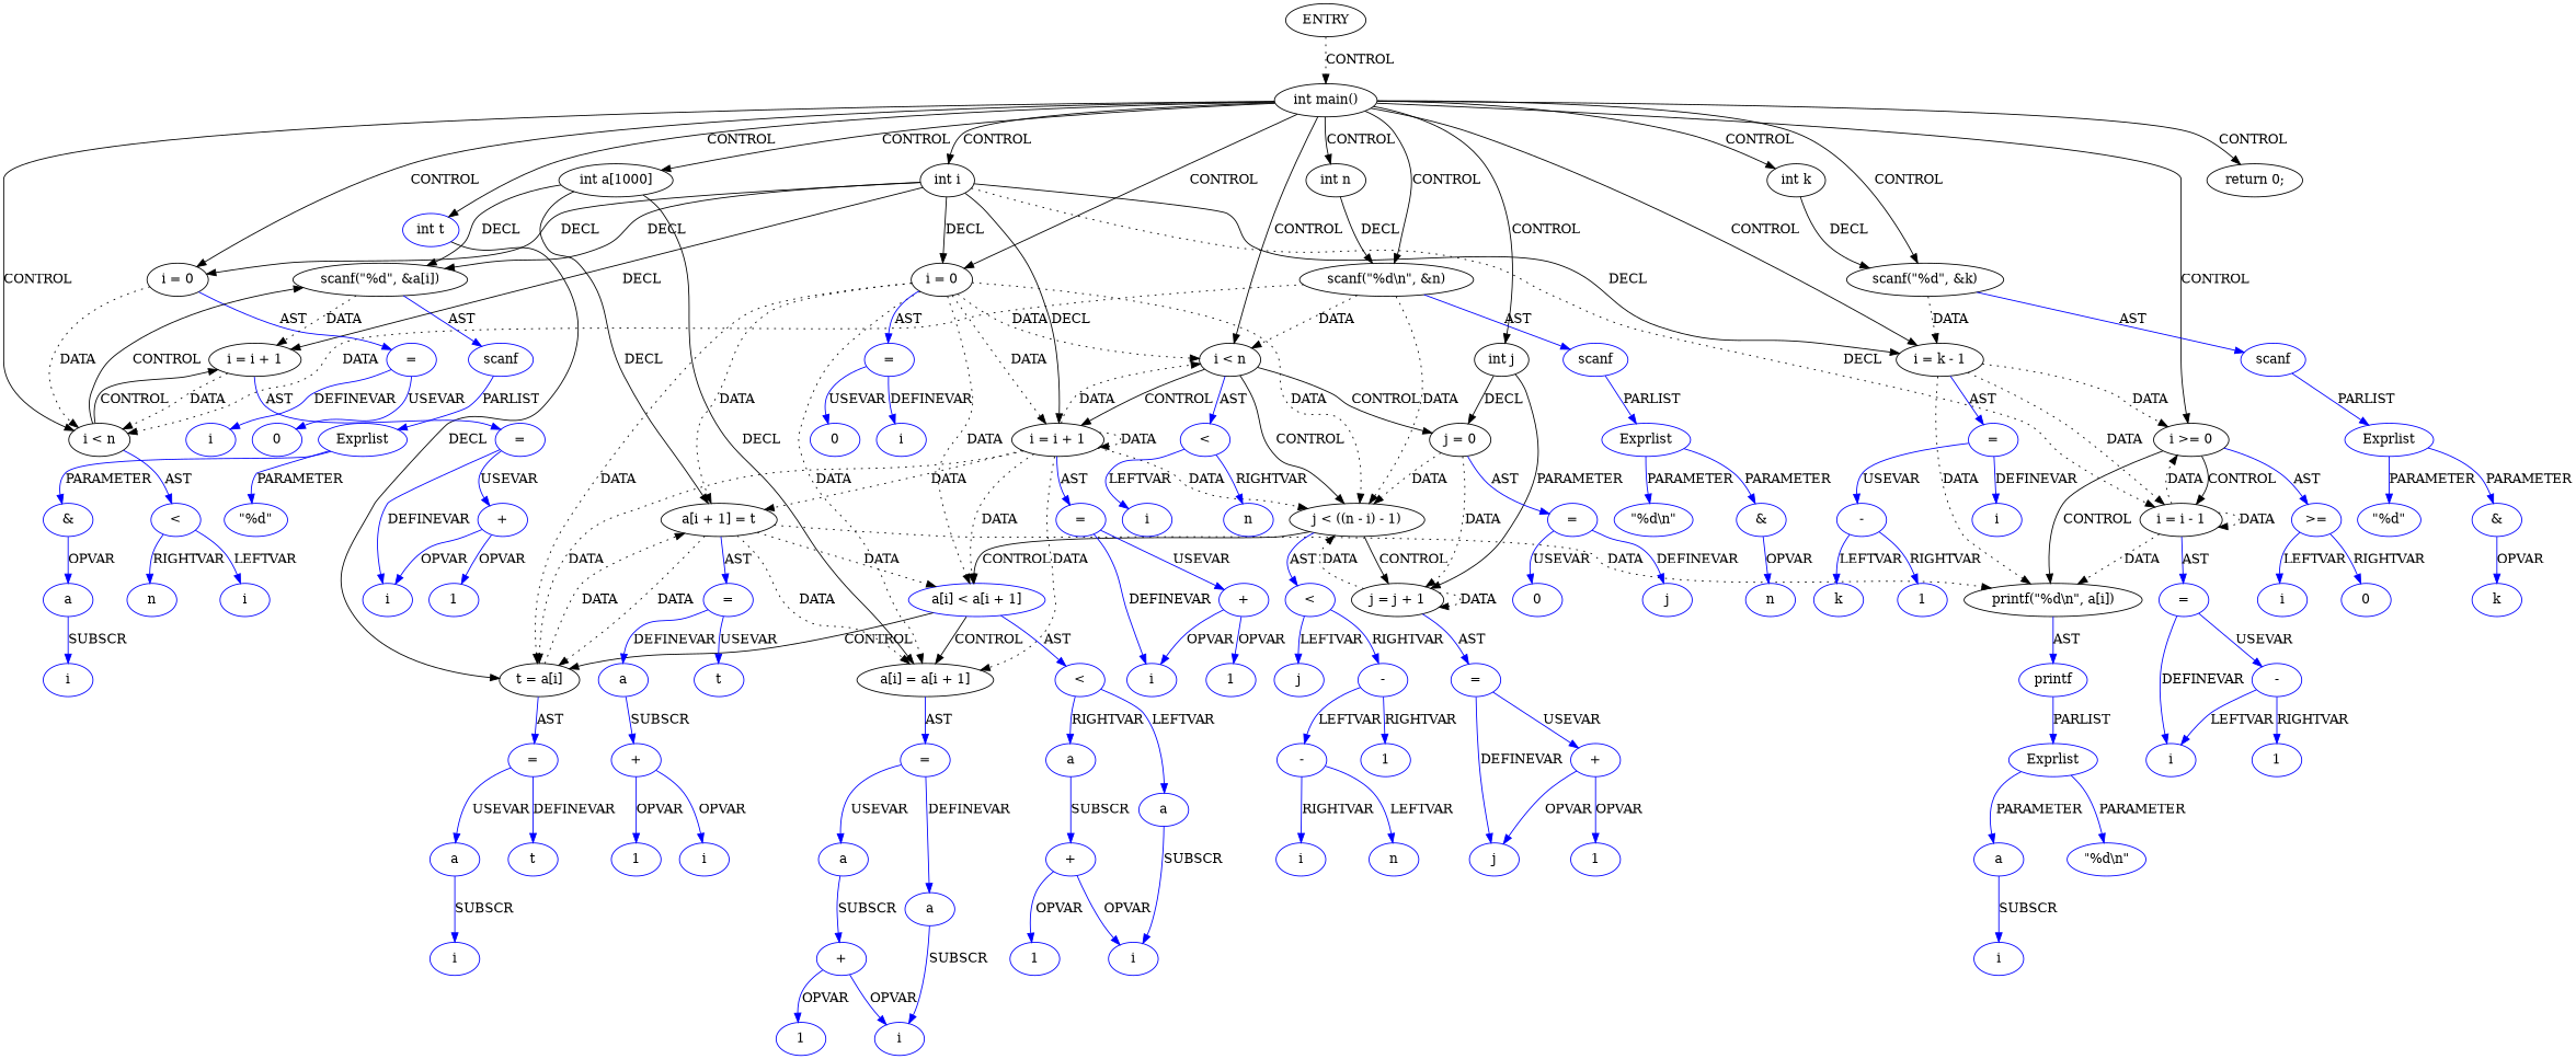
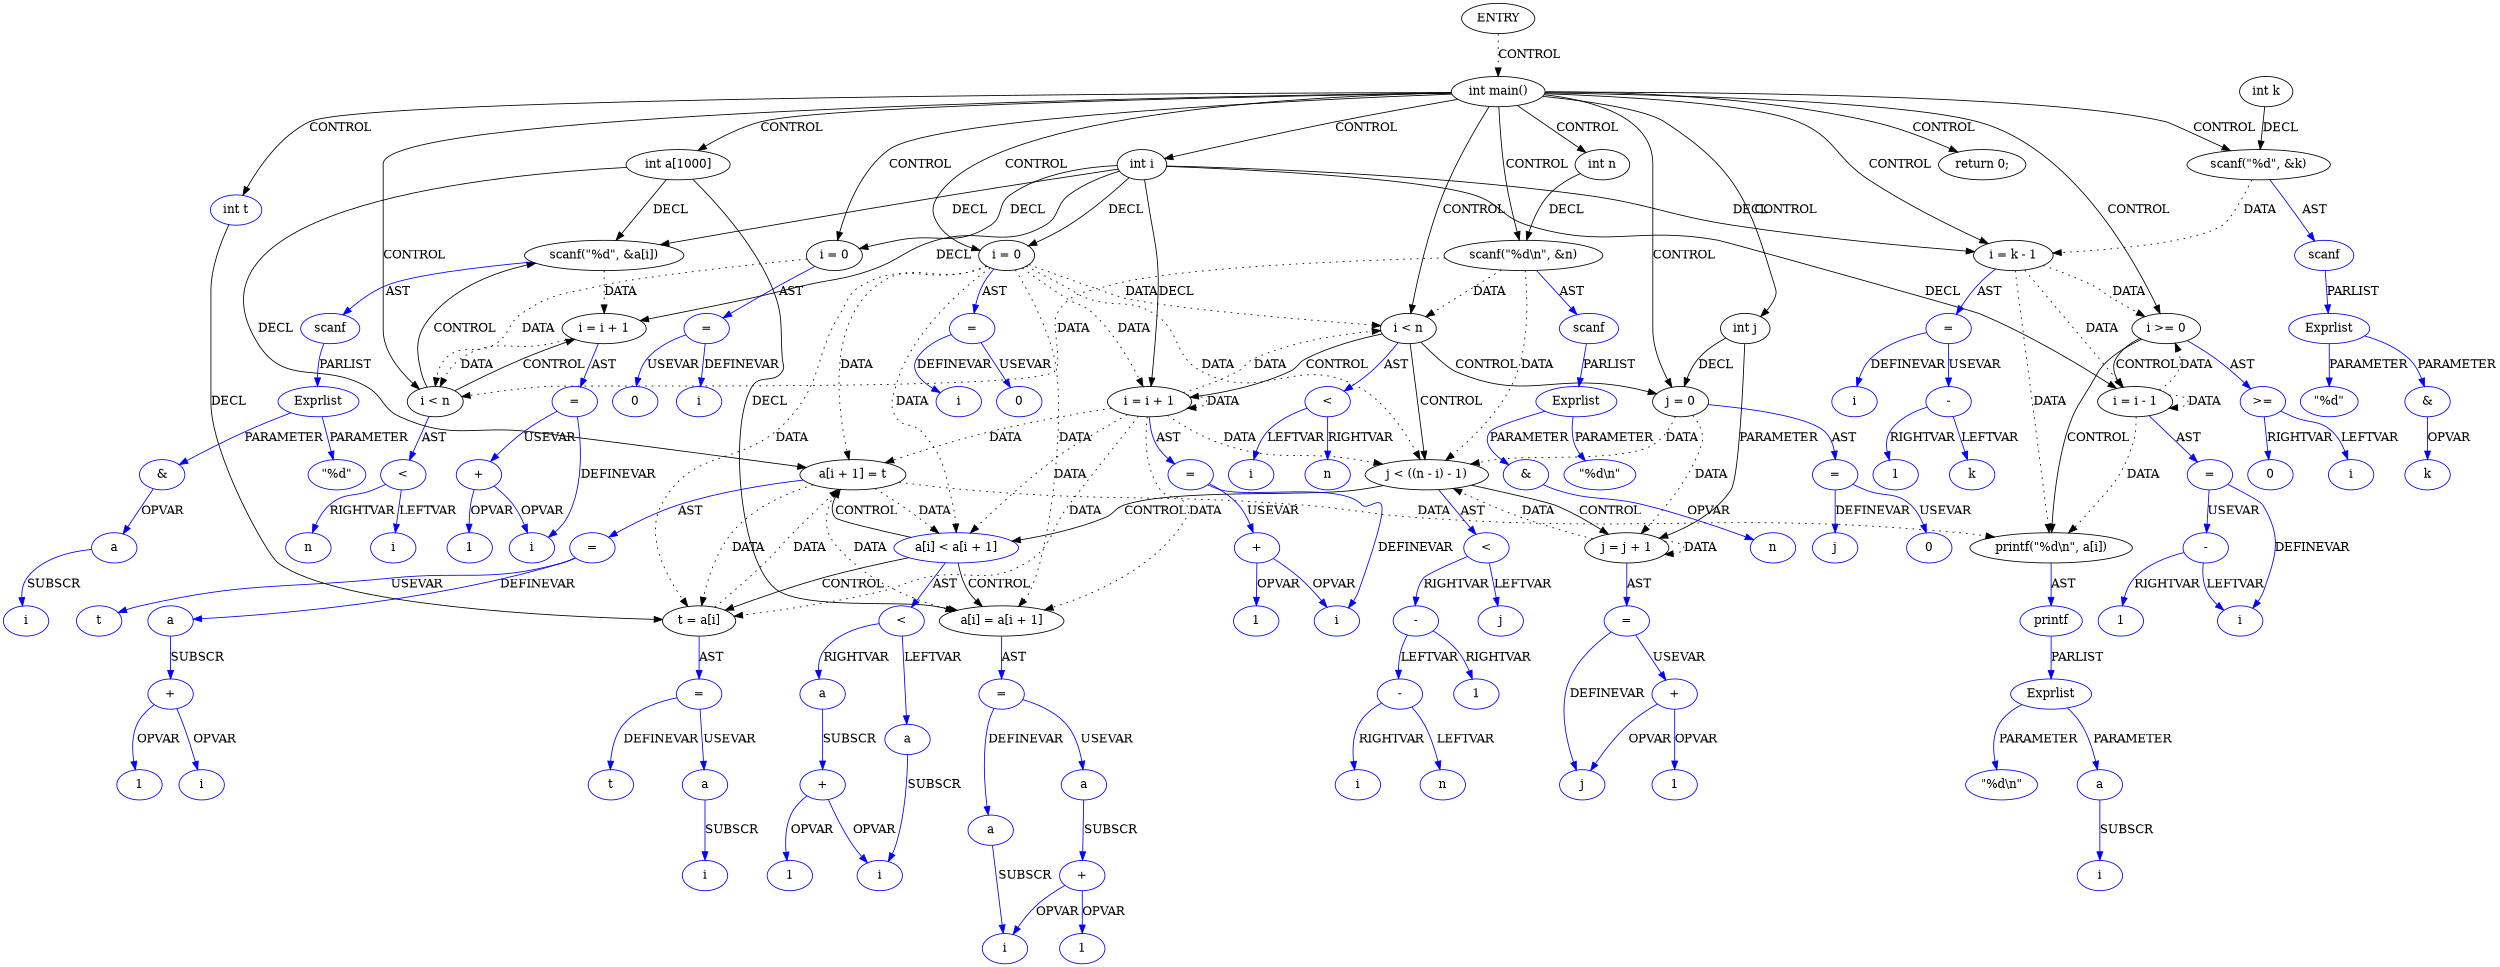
  digraph {
    node [coord=13 type=VAR color=blue]
    edge [color=blue]
    n1 [coord=-1 label=ENTRY type=ENTRY color=""]
    n2 [coord=2 label="int main()" type=CONTROL color=""]
    n3 [coord=4 label="int a[1000]" type=DECL varname=a vartype="int[]" color=""]
    n4 [coord=4 label="int i" type=DECL varname=i vartype=int color=""]
    n5 [coord=4 label="int j" type=DECL varname=j vartype=int color=""]
    n6 [coord=4 label="int k" type=DECL varname=k vartype=int color=""]
    n7 [coord=4 label="int n" type=DECL varname=n vartype=int color=""]
    n8 [coord=4 label="int t" type=DECL varname=t vartype=int]
    n9 [coord=5 label="scanf(\"%d\\n\", &n)" type=CALL color=""]
    n10 [coord=6 label="i = 0" type=ASSIGN color=""]
    n11 [coord=6 label="i < n" type=CONTROL color=""]
    n12 [coord=10 label="scanf(\"%d\", &k)" type=CALL color=""]
    n13 [coord=11 label="i = 0" type=ASSIGN color=""]
    n14 [coord=11 label="i < n" type=CONTROL color=""]
    n15 [coord=23 label="i = k - 1" type=ASSIGN color=""]
    n16 [coord=23 label="i >= 0" type=CONTROL color=""]
    n17 [coord=27 label="return 0;" type=RETURN color=""]
    n18 [coord=8 label="scanf(\"%d\", &a[i])" type=CALL color=""]
    n19 [coord=18 label="a[i] = a[i + 1]" type=ASSIGN color=""]
    n20 [coord=19 label="a[i + 1] = t" type=ASSIGN color=""]
    n21 [coord=6 label="i = i + 1" type=ASSIGN color=""]
    n22 [coord=11 label="i = i + 1" type=ASSIGN color=""]
    n23 [coord=23 label="i = i - 1" type=ASSIGN color=""]
    n24 [label="j = 0" type=ASSIGN color=""]
    n25 [label="j = j + 1" type=ASSIGN color=""]
    n26 [coord=17 label="t = a[i]" type=ASSIGN color=""]
    n27 [coord=5 label=scanf type=FUNCNAME]
    n28 [label="j < ((n - i) - 1)" type=CONTROL color=""]
    n29 [coord=6 label="=" type=ASSIGNOP]
    n30 [coord=6 label="<" type=OP]
    n31 [coord=10 label=scanf type=FUNCNAME]
    n32 [coord=11 label="=" type=ASSIGNOP]
    n33 [coord=15 label="a[i] < a[i + 1]" type=CONTROL]
    n34 [coord=11 label="<" type=OP]
    n35 [coord=25 label="printf(\"%d\\n\", a[i])" type=CALL color=""]
    n36 [coord=23 label="=" type=ASSIGNOP]
    n37 [coord=23 label=">=" type=OP]
    n38 [coord=8 label=scanf type=FUNCNAME]
    n39 [coord=18 label="=" type=ASSIGNOP]
    n40 [coord=19 label="=" type=ASSIGNOP]
    n41 [coord=6 label="=" type=ASSIGNOP]
    n42 [coord=11 label="=" type=ASSIGNOP]
    n43 [coord=23 label="=" type=ASSIGNOP]
    n44 [label="=" type=ASSIGNOP]
    n45 [label="=" type=ASSIGNOP]
    n46 [coord=17 label="=" type=ASSIGNOP]
    n47 [coord=5 label=Exprlist type=EXPRS]
    n48 [label="<" type=OP]
    n49 [coord=5 label="\"%d\\n\"" type=CONST]
    n50 [coord=5 label="&" type=OP]
    n51 [coord=5 label=n]
    n52 [coord=6 label=i]
    n53 [coord=6 label=0 type=CONST]
    n54 [coord=6 label=i]
    n55 [coord=6 label=n]
    n56 [coord=8 label=Exprlist type=EXPRS]
    n57 [coord=8 label="\"%d\"" type=CONST]
    n58 [coord=8 label="&" type=OP]
    n59 [coord=8 label=a type=ARRVAR]
    n60 [coord=8 label=i]
    n61 [coord=6 label=i]
    n62 [coord=6 label="+" type=OP]
    n63 [coord=6 label=1 type=CONST]
    n64 [coord=10 label=Exprlist type=EXPRS]
    n65 [coord=10 label="\"%d\"" type=CONST]
    n66 [coord=10 label="&" type=OP]
    n67 [coord=10 label=k]
    n68 [coord=11 label=i]
    n69 [coord=11 label=0 type=CONST]
    n70 [coord=15 label="<" type=OP]
    n71 [coord=11 label=i]
    n72 [coord=11 label=n]
    n73 [label=j]
    n74 [label=0 type=CONST]
    n75 [label=j]
    n76 [label="-" type=OP]
    n77 [coord=15 label=a type=ARRVAR]
    n78 [coord=15 label=a type=ARRVAR]
    n79 [coord=17 label=t]
    n80 [coord=17 label=a type=ARRVAR]
    n81 [coord=17 label=i]
    n82 [coord=18 label=a type=ARRVAR]
    n83 [coord=18 label=a type=ARRVAR]
    n84 [coord=18 label=i]
    n85 [coord=18 label="+" type=OP]
    n86 [coord=18 label=1 type=CONST]
    n87 [coord=19 label=a type=ARRVAR]
    n88 [coord=19 label=t]
    n89 [coord=25 label=printf type=FUNCNAME]
    n90 [coord=19 label="+" type=OP]
    n91 [coord=19 label=i]
    n92 [coord=19 label=1 type=CONST]
    n93 [coord=15 label=i]
    n94 [coord=15 label="+" type=OP]
    n95 [coord=15 label=1 type=CONST]
    n96 [label=j]
    n97 [label="+" type=OP]
    n98 [label=1 type=CONST]
    n99 [label="-" type=OP]
    n100 [label=1 type=CONST]
    n101 [label=n]
    n102 [label=i]
    n103 [coord=11 label=i]
    n104 [coord=11 label="+" type=OP]
    n105 [coord=11 label=1 type=CONST]
    n106 [coord=23 label=i]
    n107 [coord=23 label="-" type=OP]
    n108 [coord=23 label=k]
    n109 [coord=23 label=1 type=CONST]
    n110 [coord=23 label=i]
    n111 [coord=23 label=0 type=CONST]
    n112 [coord=25 label=Exprlist type=EXPRS]
    n113 [coord=25 label="\"%d\\n\"" type=CONST]
    n114 [coord=25 label=a type=ARRVAR]
    n115 [coord=25 label=i]
    n116 [coord=23 label=i]
    n117 [coord=23 label="-" type=OP]
    n118 [coord=23 label=1 type=CONST]
    n1 -> n2 [label=CONTROL style=dotted color=""]
    n2 -> n3 [label=CONTROL color=""]
    n2 -> n4 [label=CONTROL color=""]
    n2 -> n5 [label=CONTROL color=""]
-   n2 -> n6 [label=CONTROL color=""]
+   n2 -> n24 [label=CONTROL color=""]
    n2 -> n7 [label=CONTROL color=""]
    n2 -> n8 [label=CONTROL color=""]
    n2 -> n9 [label=CONTROL color=""]
    n2 -> n10 [label=CONTROL color=""]
    n2 -> n11 [label=CONTROL color=""]
    n2 -> n12 [label=CONTROL color=""]
    n2 -> n13 [label=CONTROL color=""]
    n2 -> n14 [label=CONTROL color=""]
    n2 -> n15 [label=CONTROL color=""]
    n2 -> n16 [label=CONTROL color=""]
    n2 -> n17 [label=CONTROL color=""]
    n3 -> n18 [label=DECL color=""]
    n3 -> n19 [label=DECL color=""]
    n3 -> n20 [label=DECL color=""]
    n4 -> n10 [label=DECL color=""]
    n4 -> n13 [label=DECL color=""]
    n4 -> n15 [label=DECL color=""]
    n4 -> n18 [label=DECL color=""]
    n4 -> n21 [label=DECL color=""]
    n4 -> n22 [label=DECL color=""]
-   n4 -> n23 [label=DECL style=dotted color=""]
+   n4 -> n23 [label=DECL color=""]
    n5 -> n24 [label=DECL color=""]
    n5 -> n25 [label=PARAMETER color=""]
    n6 -> n12 [label=DECL color=""]
    n7 -> n9 [label=DECL color=""]
    n8 -> n26 [label=DECL color=""]
    n9 -> n11 [label=DATA style=dotted color=""]
    n9 -> n14 [label=DATA style=dotted color=""]
    n9 -> n27 [label=AST]
    n9 -> n28 [label=DATA style=dotted color=""]
    n10 -> n11 [label=DATA style=dotted color=""]
    n10 -> n29 [label=AST]
    n11 -> n18 [label=CONTROL color=""]
    n11 -> n21 [label=CONTROL color=""]
    n11 -> n30 [label=AST]
    n12 -> n15 [label=DATA style=dotted color=""]
    n12 -> n31 [label=AST]
    n13 -> n14 [label=DATA style=dotted color=""]
    n13 -> n19 [label=DATA style=dotted color=""]
    n13 -> n20 [label=DATA style=dotted color=""]
    n13 -> n22 [label=DATA style=dotted color=""]
    n13 -> n26 [label=DATA style=dotted color=""]
    n13 -> n28 [label=DATA style=dotted color=""]
    n13 -> n32 [label=AST]
    n13 -> n33 [label=DATA style=dotted color=""]
    n14 -> n22 [label=CONTROL color=""]
    n14 -> n24 [label=CONTROL color=""]
    n14 -> n28 [label=CONTROL color=""]
    n14 -> n34 [label=AST]
    n15 -> n16 [label=DATA style=dotted color=""]
    n15 -> n23 [label=DATA style=dotted color=""]
    n15 -> n35 [label=DATA style=dotted color=""]
    n15 -> n36 [label=AST]
    n16 -> n23 [label=CONTROL color=""]
    n16 -> n35 [label=CONTROL color=""]
    n16 -> n37 [label=AST]
    n18 -> n21 [label=DATA style=dotted color=""]
    n18 -> n38 [label=AST]
    n19 -> n39 [label=AST]
    n20 -> n19 [label=DATA style=dotted color=""]
    n20 -> n26 [label=DATA style=dotted color=""]
    n20 -> n33 [label=DATA style=dotted color=""]
    n20 -> n35 [label=DATA style=dotted color=""]
    n20 -> n40 [label=AST]
    n21 -> n11 [label=DATA style=dotted color=""]
    n21 -> n41 [label=AST]
    n22 -> n14 [label=DATA style=dotted color=""]
    n22 -> n19 [label=DATA style=dotted color=""]
    n22 -> n20 [label=DATA style=dotted color=""]
    n22 -> n22 [label=DATA style=dotted color=""]
    n22 -> n26 [label=DATA style=dotted color=""]
    n22 -> n28 [label=DATA style=dotted color=""]
    n22 -> n33 [label=DATA style=dotted color=""]
    n22 -> n42 [label=AST]
    n23 -> n16 [label=DATA style=dotted color=""]
    n23 -> n23 [label=DATA style=dotted color=""]
    n23 -> n35 [label=DATA style=dotted color=""]
    n23 -> n43 [label=AST]
    n24 -> n25 [label=DATA style=dotted color=""]
    n24 -> n28 [label=DATA style=dotted color=""]
    n24 -> n44 [label=AST]
    n25 -> n25 [label=DATA style=dotted color=""]
    n25 -> n28 [label=DATA style=dotted color=""]
    n25 -> n45 [label=AST]
    n26 -> n20 [label=DATA style=dotted color=""]
    n26 -> n46 [label=AST]
    n27 -> n47 [label=PARLIST]
    n28 -> n25 [label=CONTROL color=""]
    n28 -> n33 [label=CONTROL color=""]
    n28 -> n48 [label=AST]
    n29 -> n52 [label=DEFINEVAR]
    n29 -> n53 [label=USEVAR]
    n30 -> n54 [label=LEFTVAR]
    n30 -> n55 [label=RIGHTVAR]
    n31 -> n64 [label=PARLIST]
    n32 -> n68 [label=DEFINEVAR]
    n32 -> n69 [label=USEVAR]
    n33 -> n19 [label=CONTROL color=""]
+   n33 -> n20 [label=CONTROL color=""]
    n33 -> n26 [label=CONTROL color=""]
    n33 -> n70 [label=AST]
    n34 -> n71 [label=LEFTVAR]
    n34 -> n72 [label=RIGHTVAR]
    n35 -> n89 [label=AST]
    n36 -> n106 [label=DEFINEVAR]
    n36 -> n107 [label=USEVAR]
    n37 -> n110 [label=LEFTVAR]
    n37 -> n111 [label=RIGHTVAR]
    n38 -> n56 [label=PARLIST]
    n39 -> n82 [label=DEFINEVAR]
    n39 -> n83 [label=USEVAR]
    n40 -> n87 [label=DEFINEVAR]
    n40 -> n88 [label=USEVAR]
    n41 -> n61 [label=DEFINEVAR]
    n41 -> n62 [label=USEVAR]
    n42 -> n103 [label=DEFINEVAR]
    n42 -> n104 [label=USEVAR]
    n43 -> n116 [label=DEFINEVAR]
    n43 -> n117 [label=USEVAR]
    n44 -> n73 [label=DEFINEVAR]
    n44 -> n74 [label=USEVAR]
    n45 -> n96 [label=DEFINEVAR]
    n45 -> n97 [label=USEVAR]
    n46 -> n79 [label=DEFINEVAR]
    n46 -> n80 [label=USEVAR]
    n47 -> n49 [label=PARAMETER]
    n47 -> n50 [label=PARAMETER]
    n48 -> n75 [label=LEFTVAR]
    n48 -> n76 [label=RIGHTVAR]
    n50 -> n51 [label=OPVAR]
    n56 -> n57 [label=PARAMETER]
    n56 -> n58 [label=PARAMETER]
    n58 -> n59 [label=OPVAR]
    n59 -> n60 [label=SUBSCR]
    n62 -> n61 [label=OPVAR]
    n62 -> n63 [label=OPVAR]
    n64 -> n65 [label=PARAMETER]
    n64 -> n66 [label=PARAMETER]
    n66 -> n67 [label=OPVAR]
    n70 -> n77 [label=LEFTVAR]
    n70 -> n78 [label=RIGHTVAR]
    n76 -> n99 [label=LEFTVAR]
    n76 -> n100 [label=RIGHTVAR]
    n77 -> n93 [label=SUBSCR]
    n78 -> n94 [label=SUBSCR]
    n80 -> n81 [label=SUBSCR]
    n82 -> n84 [label=SUBSCR]
    n83 -> n85 [label=SUBSCR]
    n85 -> n84 [label=OPVAR]
    n85 -> n86 [label=OPVAR]
    n87 -> n90 [label=SUBSCR]
    n89 -> n112 [label=PARLIST]
    n90 -> n91 [label=OPVAR]
    n90 -> n92 [label=OPVAR]
    n94 -> n93 [label=OPVAR]
    n94 -> n95 [label=OPVAR]
    n97 -> n96 [label=OPVAR]
    n97 -> n98 [label=OPVAR]
    n99 -> n101 [label=LEFTVAR]
    n99 -> n102 [label=RIGHTVAR]
    n104 -> n103 [label=OPVAR]
    n104 -> n105 [label=OPVAR]
    n107 -> n108 [label=LEFTVAR]
    n107 -> n109 [label=RIGHTVAR]
    n112 -> n113 [label=PARAMETER]
    n112 -> n114 [label=PARAMETER]
    n114 -> n115 [label=SUBSCR]
    n117 -> n116 [label=LEFTVAR]
    n117 -> n118 [label=RIGHTVAR]
  }
